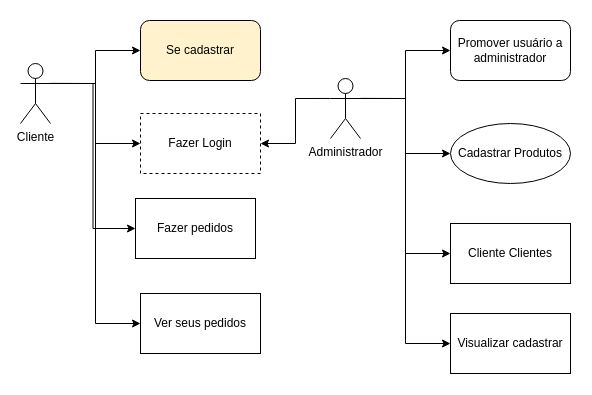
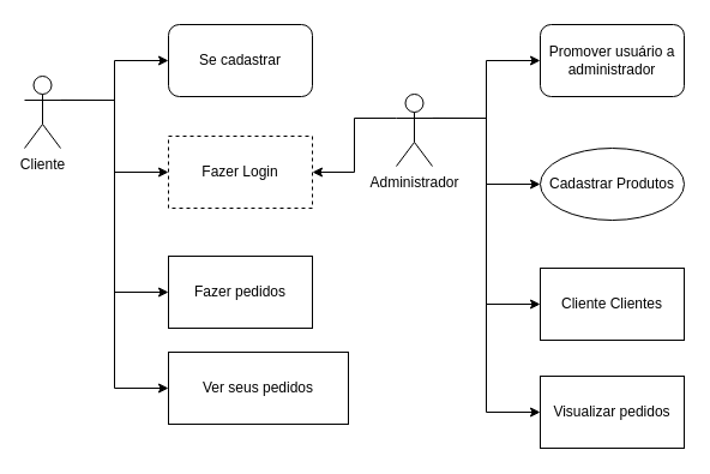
  <mxCell id="0" />
  <mxCell id="1" parent="0" />
  <mxCell id="2" style="edgeStyle=orthogonalEdgeStyle;rounded=0;orthogonalLoop=1;jettySize=auto;html=1;exitX=1;exitY=0.333;exitDx=0;exitDy=0;exitPerimeter=0;" edge="1" parent="1" source="7" target="14"><mxGeometry relative="1" as="geometry" /></mxCell>
  <mxCell id="3" style="edgeStyle=orthogonalEdgeStyle;rounded=0;orthogonalLoop=1;jettySize=auto;html=1;exitX=0;exitY=0.333;exitDx=0;exitDy=0;exitPerimeter=0;entryX=1;entryY=0.5;entryDx=0;entryDy=0;" edge="1" parent="1" source="7" target="15"><mxGeometry relative="1" as="geometry" /></mxCell>
  <mxCell id="4" style="edgeStyle=orthogonalEdgeStyle;rounded=0;orthogonalLoop=1;jettySize=auto;html=1;exitX=1;exitY=0.333;exitDx=0;exitDy=0;exitPerimeter=0;" edge="1" parent="1" source="7" target="18"><mxGeometry relative="1" as="geometry" /></mxCell>
  <mxCell id="5" style="edgeStyle=orthogonalEdgeStyle;rounded=0;orthogonalLoop=1;jettySize=auto;html=1;exitX=1;exitY=0.333;exitDx=0;exitDy=0;exitPerimeter=0;entryX=0;entryY=0.5;entryDx=0;entryDy=0;" edge="1" parent="1" source="7" target="19"><mxGeometry relative="1" as="geometry" /></mxCell>
  <mxCell id="6" style="edgeStyle=orthogonalEdgeStyle;rounded=0;orthogonalLoop=1;jettySize=auto;html=1;exitX=1;exitY=0.333;exitDx=0;exitDy=0;exitPerimeter=0;entryX=0;entryY=0.5;entryDx=0;entryDy=0;" edge="1" parent="1" source="7" target="20"><mxGeometry relative="1" as="geometry" /></mxCell>
  <mxCell id="7" value="Administrador&lt;br&gt;" style="shape=umlActor;verticalLabelPosition=bottom;verticalAlign=top;html=1;outlineConnect=0;" vertex="1" parent="1"><mxGeometry x="330" y="78" width="30" height="60" as="geometry" /></mxCell>
  <mxCell id="8" style="edgeStyle=orthogonalEdgeStyle;rounded=0;orthogonalLoop=1;jettySize=auto;html=1;exitX=1;exitY=0.333;exitDx=0;exitDy=0;exitPerimeter=0;" edge="1" parent="1" source="12" target="13"><mxGeometry relative="1" as="geometry" /></mxCell>
  <mxCell id="9" style="edgeStyle=orthogonalEdgeStyle;rounded=0;orthogonalLoop=1;jettySize=auto;html=1;entryX=0;entryY=0.5;entryDx=0;entryDy=0;exitX=1;exitY=0.333;exitDx=0;exitDy=0;exitPerimeter=0;" edge="1" parent="1" source="12" target="15"><mxGeometry relative="1" as="geometry" /></mxCell>
  <mxCell id="10" style="edgeStyle=orthogonalEdgeStyle;rounded=0;orthogonalLoop=1;jettySize=auto;html=1;exitX=1;exitY=0.333;exitDx=0;exitDy=0;exitPerimeter=0;entryX=0;entryY=0.5;entryDx=0;entryDy=0;" edge="1" parent="1" source="12" target="16"><mxGeometry relative="1" as="geometry" /></mxCell>
  <mxCell id="11" style="edgeStyle=orthogonalEdgeStyle;rounded=0;orthogonalLoop=1;jettySize=auto;html=1;exitX=1;exitY=0.333;exitDx=0;exitDy=0;exitPerimeter=0;entryX=0;entryY=0.5;entryDx=0;entryDy=0;" edge="1" parent="1" source="12" target="17"><mxGeometry relative="1" as="geometry" /></mxCell>
  <mxCell id="12" value="Cliente&lt;br&gt;" style="shape=umlActor;verticalLabelPosition=bottom;verticalAlign=top;html=1;outlineConnect=0;" vertex="1" parent="1"><mxGeometry x="20" y="63" width="30" height="60" as="geometry" /></mxCell>
- <mxCell id="13" value="Se cadastrar" style="rounded=1;whiteSpace=wrap;html=1;fillColor=#fff2cc;" vertex="1" parent="1"><mxGeometry x="140" y="20" width="120" height="60" as="geometry" /></mxCell>
+ <mxCell id="13" value="Se cadastrar" style="rounded=1;whiteSpace=wrap;html=1;" vertex="1" parent="1"><mxGeometry x="140" y="20" width="120" height="60" as="geometry" /></mxCell>
  <mxCell id="14" value="Promover usuário a administrador" style="rounded=1;whiteSpace=wrap;html=1;" vertex="1" parent="1"><mxGeometry x="450" y="20" width="120" height="60" as="geometry" /></mxCell>
  <mxCell id="15" value="Fazer Login" style="rounded=0;whiteSpace=wrap;html=1;dashed=1;" vertex="1" parent="1"><mxGeometry x="140" y="113" width="120" height="60" as="geometry" /></mxCell>
- <mxCell id="16" value="Fazer pedidos&lt;br&gt;" style="rounded=0;whiteSpace=wrap;html=1;" vertex="1" parent="1"><mxGeometry x="135" y="198" width="120" height="60" as="geometry" /></mxCell>
- <mxCell id="17" value="Ver seus pedidos&lt;br&gt;" style="rounded=0;whiteSpace=wrap;html=1;" vertex="1" parent="1"><mxGeometry x="140" y="293" width="120" height="60" as="geometry" /></mxCell>
+ <mxCell id="16" value="Fazer pedidos&lt;br&gt;" style="rounded=0;whiteSpace=wrap;html=1;" vertex="1" parent="1"><mxGeometry x="140" y="213" width="120" height="60" as="geometry" /></mxCell>
+ <mxCell id="17" value="Ver seus pedidos&lt;br&gt;" style="rounded=0;whiteSpace=wrap;html=1;" vertex="1" parent="1"><mxGeometry x="140" y="293" width="150" height="60" as="geometry" /></mxCell>
  <mxCell id="18" value="Cadastrar Produtos" style="ellipse;whiteSpace=wrap;html=1;" vertex="1" parent="1"><mxGeometry x="450" y="123" width="120" height="60" as="geometry" /></mxCell>
  <mxCell id="19" value="Cliente Clientes" style="rounded=0;whiteSpace=wrap;html=1;" vertex="1" parent="1"><mxGeometry x="450" y="223" width="120" height="60" as="geometry" /></mxCell>
- <mxCell id="20" value="Visualizar cadastrar" style="rounded=0;whiteSpace=wrap;html=1;" vertex="1" parent="1"><mxGeometry x="450" y="313" width="120" height="60" as="geometry" /></mxCell>
+ <mxCell id="20" value="Visualizar pedidos" style="rounded=0;whiteSpace=wrap;html=1;" vertex="1" parent="1"><mxGeometry x="450" y="313" width="120" height="60" as="geometry" /></mxCell>
